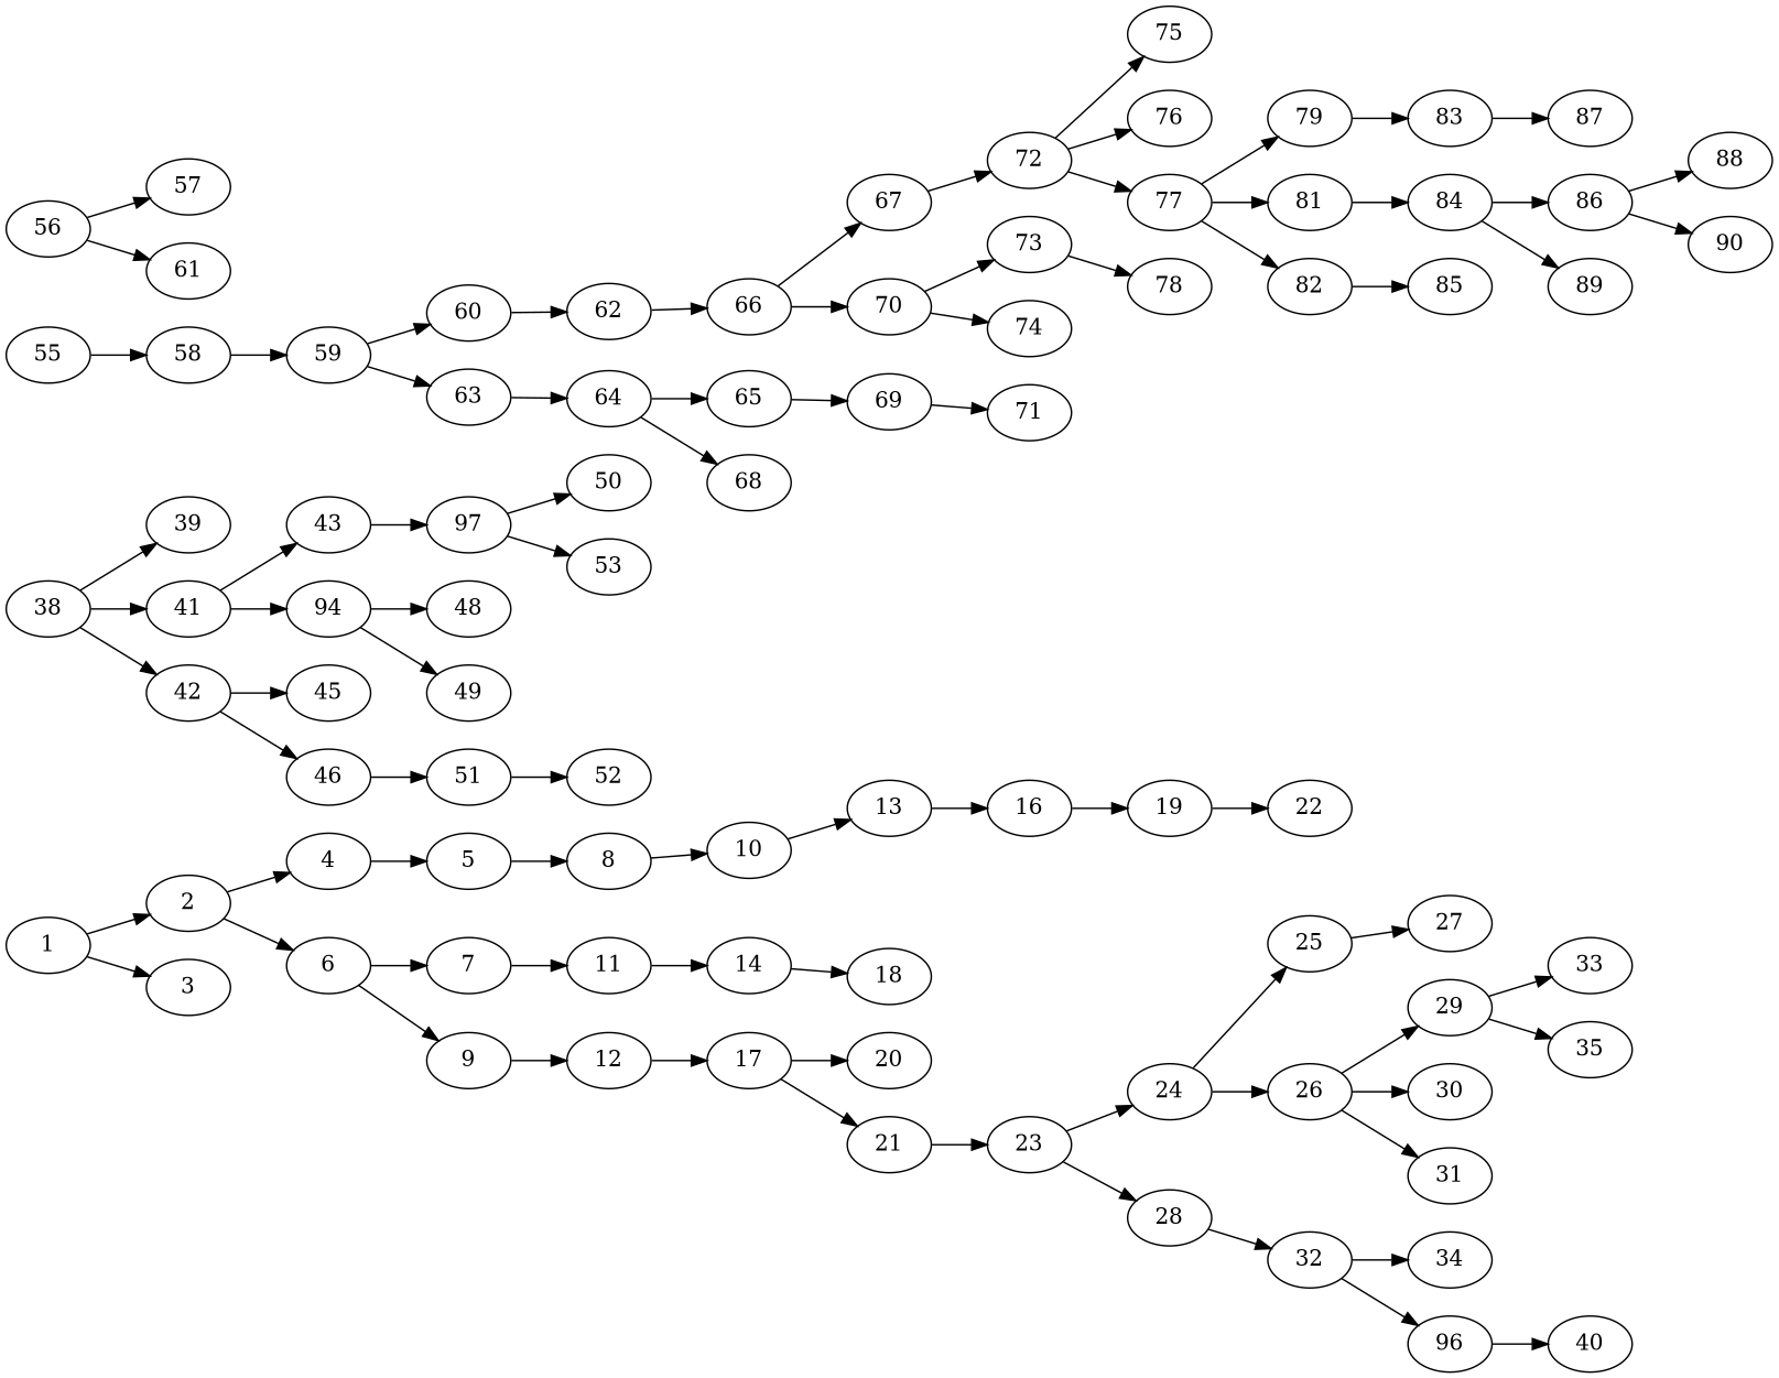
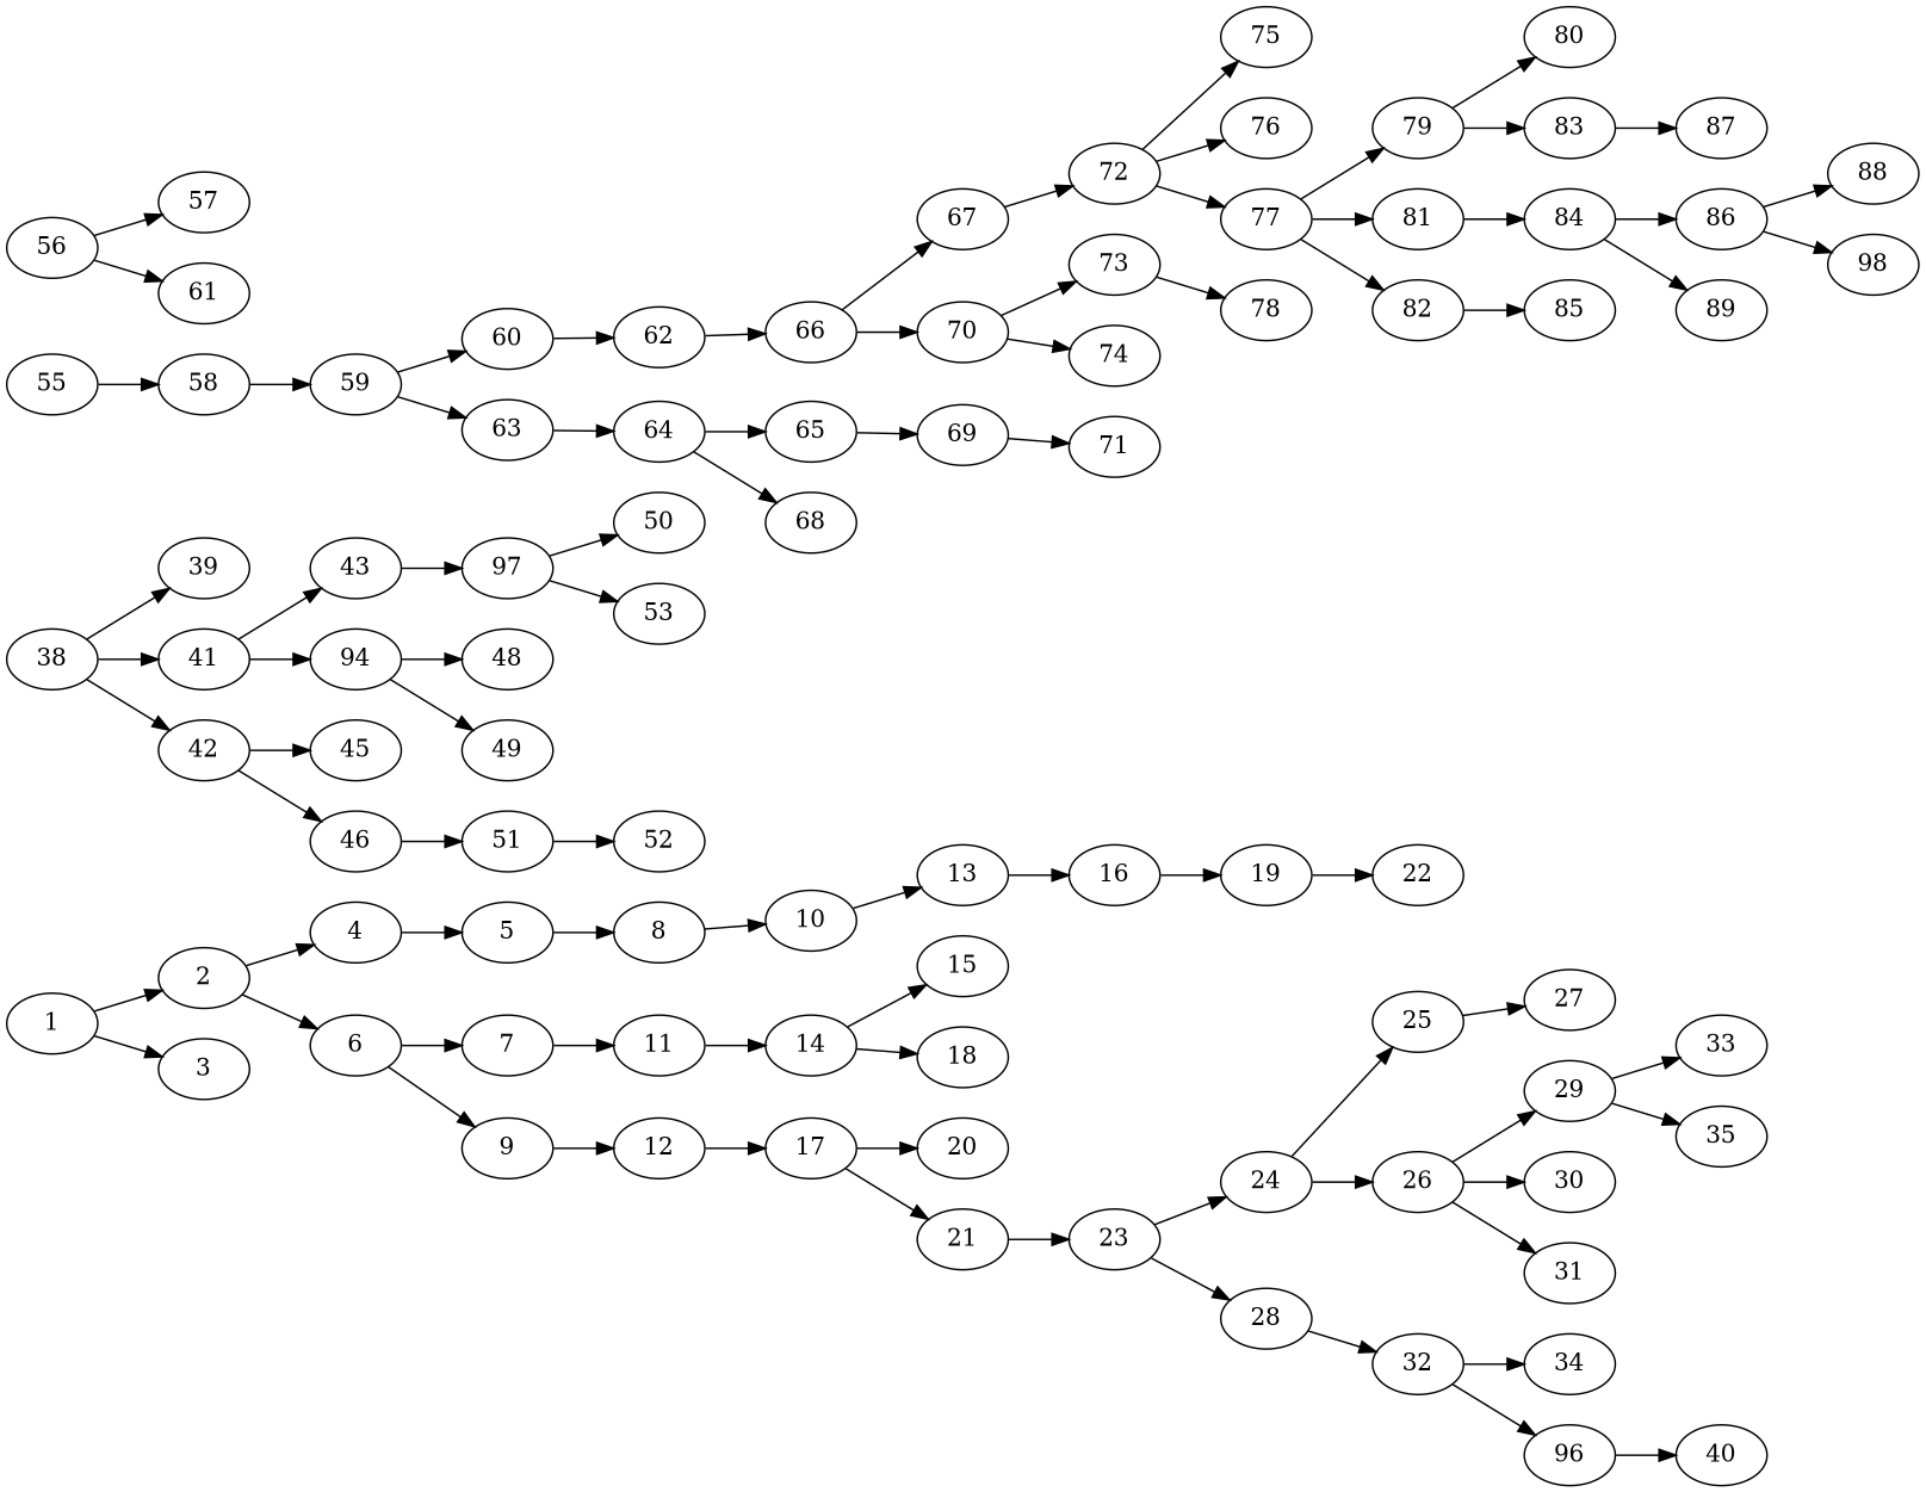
  digraph {
    rankdir=LR
    node [alpha=0.18]
    1 [alpha=0.04]
    2 [alpha=0.04]
    3 [alpha=0.11]
    4
    6 [alpha=0.09]
    5 [alpha=0.01]
    7 [alpha=0.04]
    9 [alpha=0.02]
    8 [alpha=0.05]
    11 [alpha=0.09]
    12 [alpha=0.04]
    10 [alpha=0.01]
    13 [alpha=0.14]
    14 [alpha=0.12]
    17 [alpha=0.01]
+   15 [alpha=0.05]
    18 [alpha=0.03]
    16 [alpha=0.05]
    20 [alpha=0.01]
    21 [alpha=0.16]
    19 [alpha=0.07]
    23 [alpha=0.17]
    22 [alpha=0.14]
    24 [alpha=0.05]
    28 [alpha=0.01]
    25 [alpha=0.02]
    26 [alpha=0.13]
    32 [alpha=0.02]
    27 [alpha=0.04]
    29 [alpha=0.12]
    30 [alpha=0.02]
    31 [alpha=0.15]
    34 [alpha=0.11]
    n34 [alpha=0.00 label=96]
    33 [alpha=0.11]
    35 [alpha=0.20]
    40 [alpha=0.06]
    38 [alpha=0.12]
    39 [alpha=0.19]
    41 [alpha=0.03]
    42 [alpha=0.19]
    43 [alpha=0.00]
    n43 [alpha=0.06 label=94]
    45 [alpha=0.02]
    46
    n46 [alpha=0.08 label=97]
    48 [alpha=0.19]
    49
    51 [alpha=0.13]
    50
    53 [alpha=0.04]
    52 [alpha=0.15]
    58 [alpha=0.01]
    55
    56 [alpha=0.00]
    57 [alpha=0.13]
    61 [alpha=0.07]
    59 [alpha=0.07]
    60
    63 [alpha=0.19]
    62
    64 [alpha=0.00]
    66 [alpha=0.03]
    65 [alpha=0.08]
    68 [alpha=0.07]
    67 [alpha=0.00]
    70 [alpha=0.08]
    72 [alpha=0.16]
    73 [alpha=0.15]
    74 [alpha=0.09]
    69 [alpha=0.17]
    71 [alpha=0.17]
    75 [alpha=0.09]
    76 [alpha=0.09]
    77 [alpha=0.14]
    78 [alpha=0.15]
    79 [alpha=0.17]
    81 [alpha=0.16]
    82 [alpha=0.02]
+   80 [alpha=0.19]
    83 [alpha=0.00]
    84 [alpha=0.10]
    85 [alpha=0.13]
    87 [alpha=0.12]
    86 [alpha=0.12]
    89 [alpha=0.06]
    88 [alpha=0.10]
-   90 [alpha=0.20]
+   90 [alpha=0.20 label=98]
    1 -> 2
    1 -> 3
    2 -> 4
    2 -> 6
    4 -> 5
    6 -> 7
    6 -> 9
    5 -> 8
    7 -> 11
    9 -> 12
    8 -> 10
    11 -> 14
    12 -> 17
    10 -> 13
    13 -> 16
+   14 -> 15
    14 -> 18
    17 -> 20
    17 -> 21
    16 -> 19
    21 -> 23
    19 -> 22
    23 -> 24
    23 -> 28
    24 -> 25
    24 -> 26
    28 -> 32
    25 -> 27
    26 -> 29
    26 -> 30
    26 -> 31
    32 -> 34
    32 -> n34
    29 -> 33
    29 -> 35
    n34 -> 40
    38 -> 39
    38 -> 41
    38 -> 42
    41 -> 43
    41 -> n43
    42 -> 45
    42 -> 46
    43 -> n46
    n43 -> 48
    n43 -> 49
    46 -> 51
    n46 -> 50
    n46 -> 53
    51 -> 52
    58 -> 59
    55 -> 58
    56 -> 57
    56 -> 61
    59 -> 60
    59 -> 63
    60 -> 62
    63 -> 64
    62 -> 66
    64 -> 65
    64 -> 68
    66 -> 67
    66 -> 70
    65 -> 69
    67 -> 72
    70 -> 73
    70 -> 74
    72 -> 75
    72 -> 76
    72 -> 77
    73 -> 78
    69 -> 71
    77 -> 79
    77 -> 81
    77 -> 82
+   79 -> 80
    79 -> 83
    81 -> 84
    82 -> 85
    83 -> 87
    84 -> 86
    84 -> 89
    86 -> 88
    86 -> 90
  }
